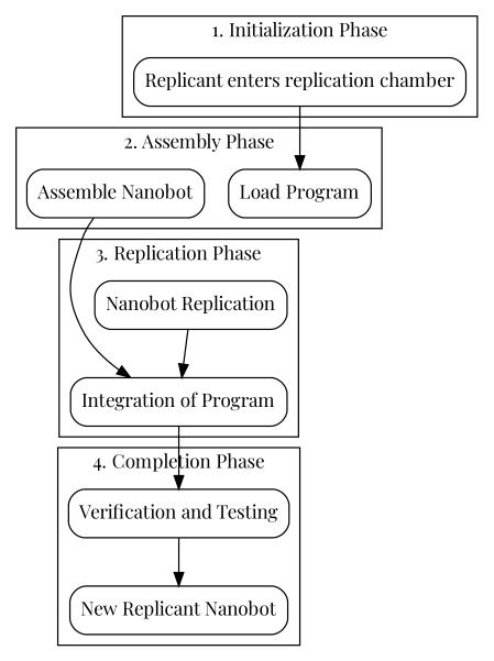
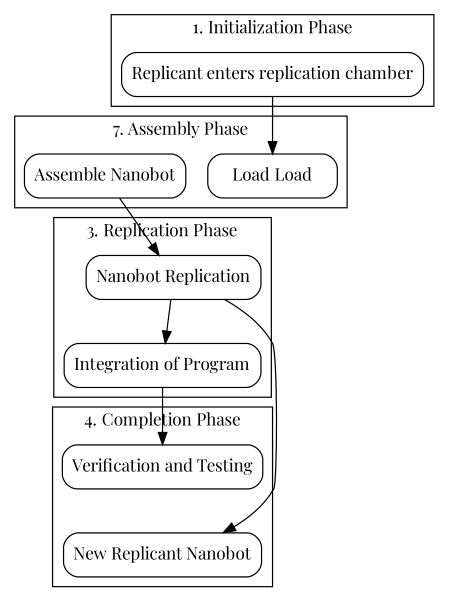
  digraph {
    fontname="Playfair Display"
    node [fontname="Playfair Display" shape=box style=rounded]
    edge [fontname="Playfair Display"]
-   n1 [label="Load Program"]
+   n1 [label="Load Load"]
    n2 [label="Assemble Nanobot"]
    n3 [label="Replicant enters replication chamber"]
    n4 [label="Nanobot Replication"]
    n5 [label="Integration of Program"]
    n6 [label="Verification and Testing"]
    n7 [label="New Replicant Nanobot"]
    subgraph cluster_1 {
-     label="2. Assembly Phase"
+     label="7. Assembly Phase"
      n1
      n2
    }
    subgraph cluster_2 {
      label="1. Initialization Phase"
      n3
    }
    subgraph cluster_3 {
      label="3. Replication Phase"
      n4
      n5
    }
    subgraph cluster_4 {
      label="4. Completion Phase"
      n6
      n7
    }
-   n2 -> n5
+   n2 -> n4
    n3 -> n1
    n4 -> n5
    n5 -> n6
-   n6 -> n7
+   n4 -> n7
  }
